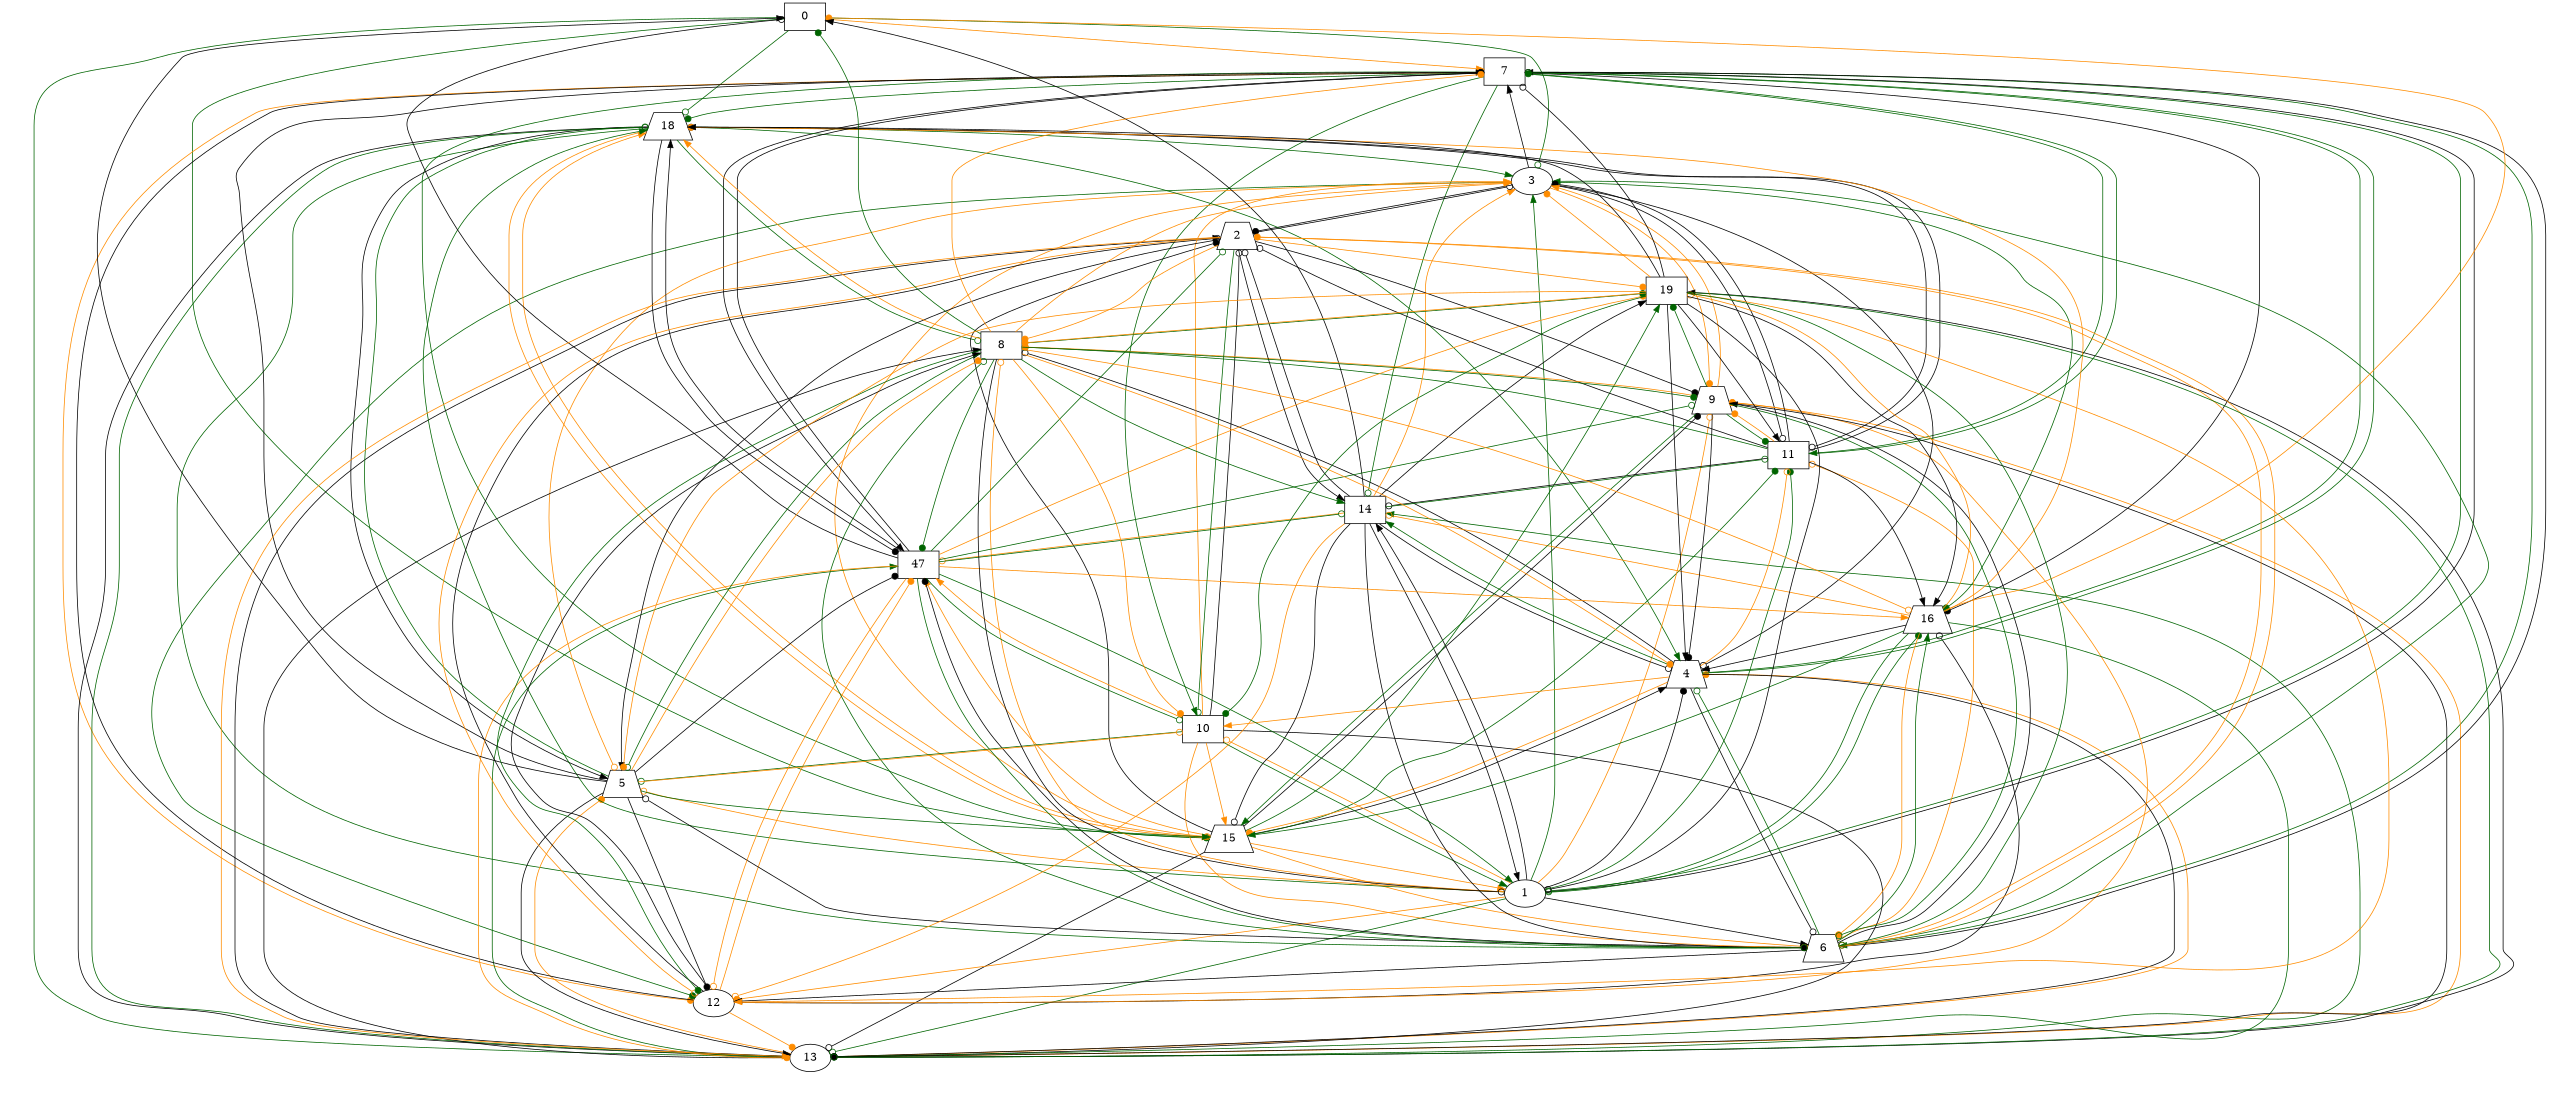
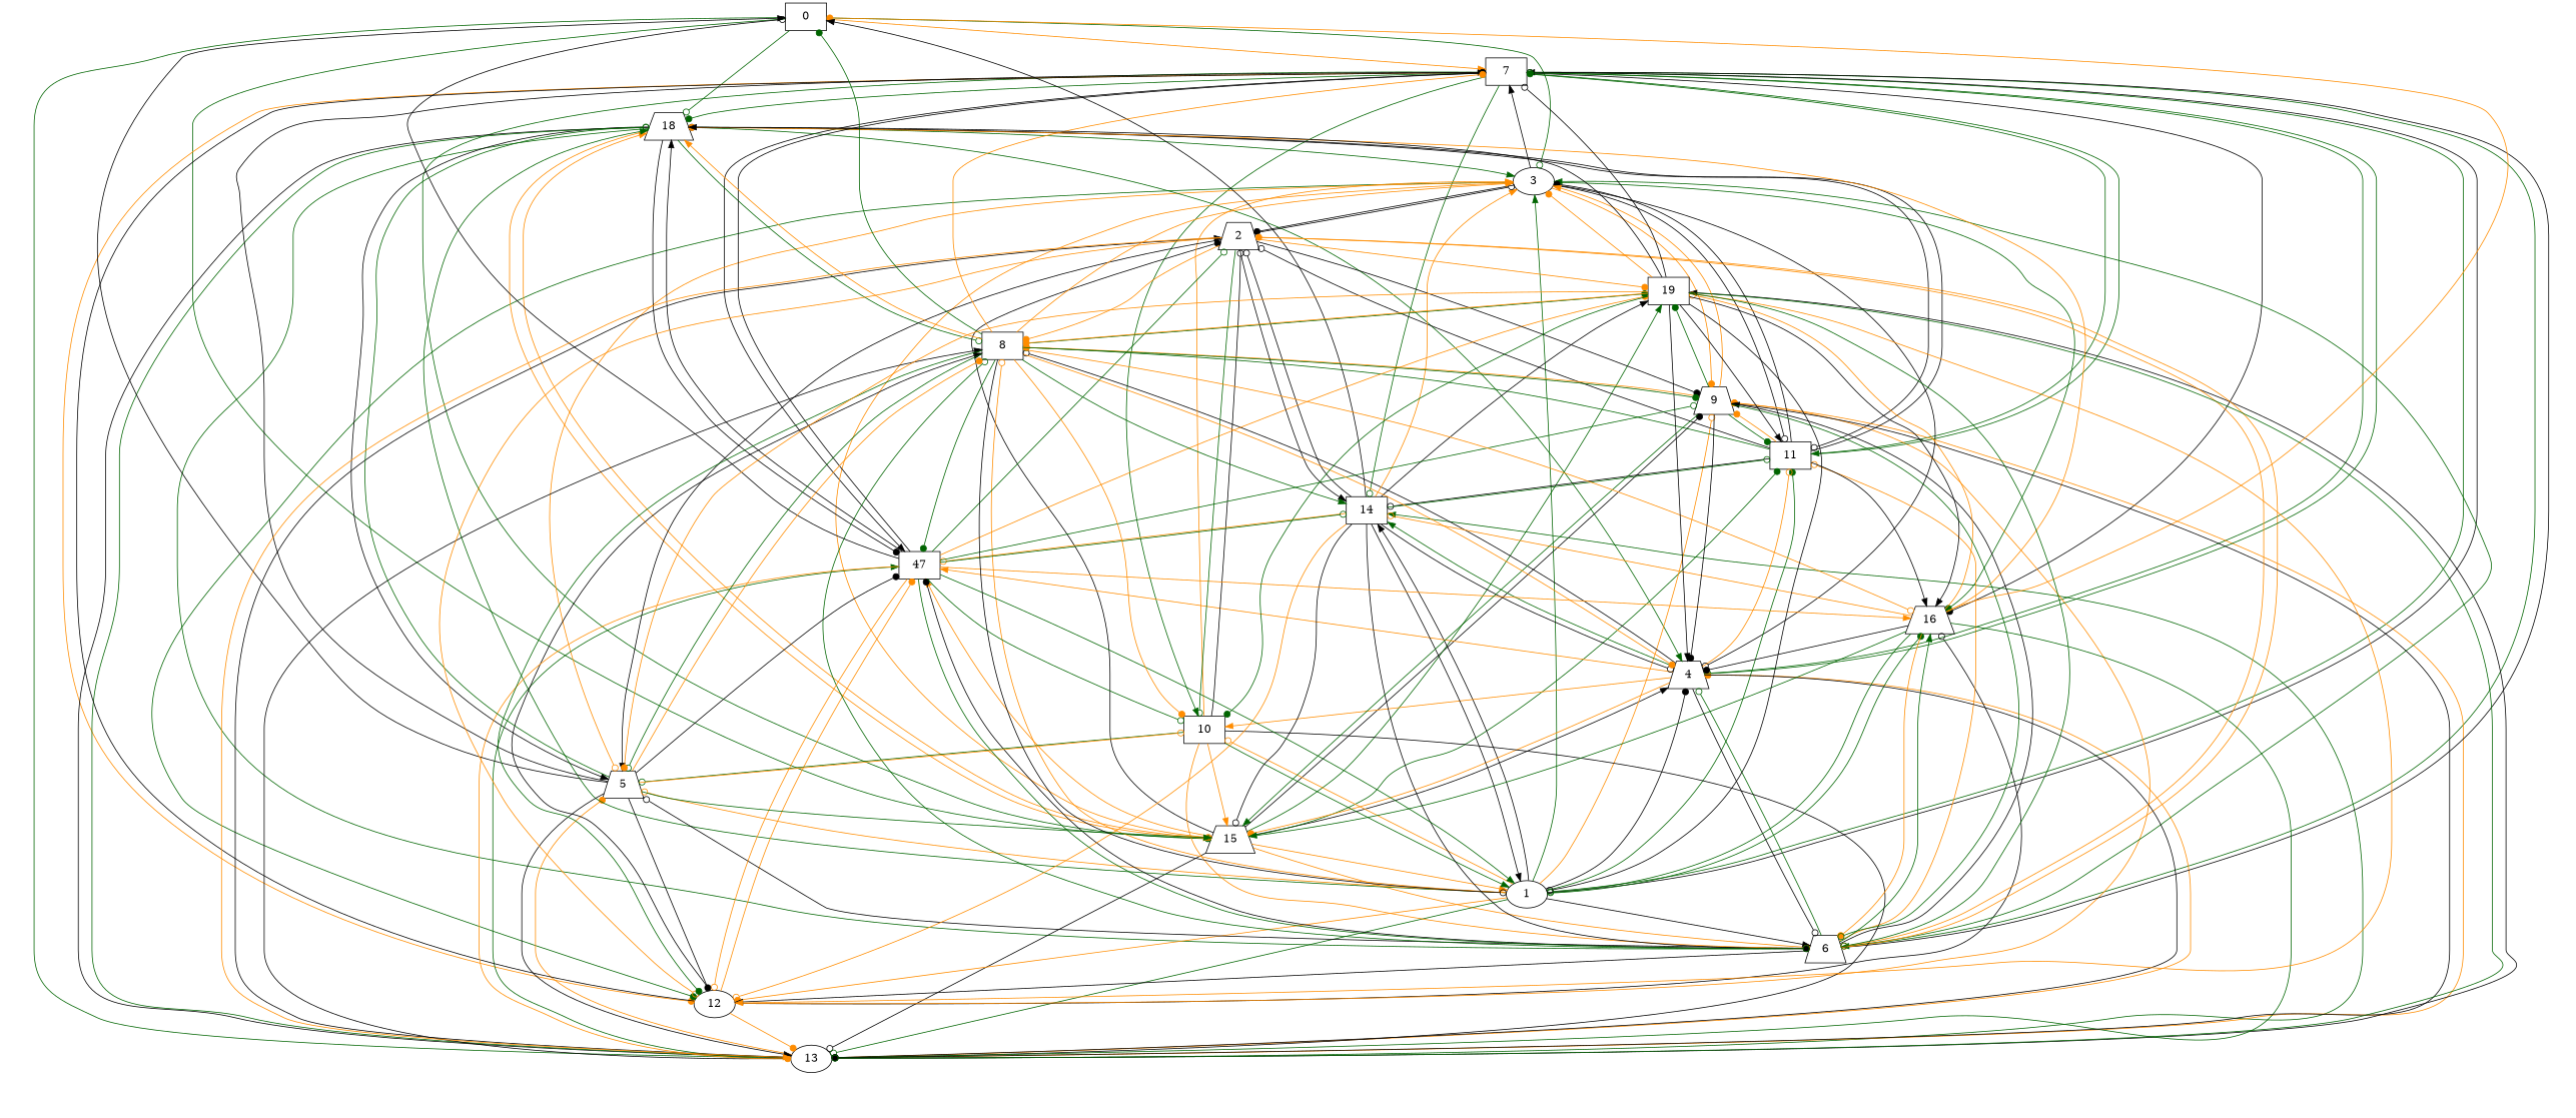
  strict digraph {
    node [shape=box]
    edge [arrowhead=odot color=black]
    0
    7
    3 [shape=ellipse]
    18 [shape=trapezium]
    15 [shape=trapezium]
    13 [shape=ellipse]
    1 [shape=ellipse]
    12 [shape=ellipse]
    6 [shape=trapezium]
    4 [shape=trapezium]
    10
    11
    16 [shape=trapezium]
    14
    n15 [label=47]
    5 [shape=trapezium]
    9 [shape=trapezium]
    2 [shape=trapezium]
    8
    19
    0 -> 7 [arrowhead=normal color=darkorange]
    0 -> 3 [color=darkgreen]
    0 -> 18 [color=darkgreen]
    0 -> 15 [arrowhead=dot color=darkgreen]
    0 -> 13 [color=darkgreen]
    7 -> 18 [arrowhead=dot color=darkgreen]
    7 -> 15 [color=darkgreen]
    7 -> 1 [color=darkgreen]
    7 -> 12 [arrowhead=dot color=darkorange]
    7 -> 6 [arrowhead=normal color=darkgreen]
    7 -> 4 [color=darkgreen]
    7 -> 10 [arrowhead=normal color=darkgreen]
    7 -> 11 [arrowhead=normal color=darkgreen]
    7 -> 16 [arrowhead=dot]
    7 -> 14 [color=darkgreen]
    7 -> n15 [arrowhead=normal]
    3 -> 7 [arrowhead=normal]
    3 -> 15 [color=darkorange]
    3 -> 12 [arrowhead=dot color=darkgreen]
    3 -> 4
    3 -> 11
    3 -> 16 [arrowhead=dot color=darkgreen]
    3 -> 5 [color=darkorange]
    3 -> 9 [arrowhead=dot color=darkorange]
    3 -> 2 [arrowhead=dot]
    18 -> 3 [arrowhead=normal color=darkgreen]
    18 -> 15 [arrowhead=normal color=darkorange]
    18 -> 13 [arrowhead=dot]
    18 -> 6 [arrowhead=dot color=darkgreen]
    18 -> 4 [arrowhead=normal color=darkgreen]
    18 -> 11
    18 -> n15 [arrowhead=dot]
    18 -> 5 [arrowhead=normal]
    18 -> 8 [color=darkgreen]
    15 -> 18 [arrowhead=normal color=darkorange]
    15 -> 13
    15 -> 1 [arrowhead=normal color=darkorange]
    15 -> 6 [arrowhead=dot color=darkorange]
    15 -> 4 [arrowhead=normal]
    15 -> 11 [arrowhead=dot color=darkgreen]
    15 -> n15 [arrowhead=normal color=darkorange]
    15 -> 9 [arrowhead=dot]
    15 -> 2 [arrowhead=dot]
    15 -> 19 [arrowhead=normal color=darkgreen]
    13 -> 18 [color=darkgreen]
    13 -> 4 [arrowhead=dot color=darkorange]
    13 -> 14 [arrowhead=normal color=darkgreen]
    13 -> n15 [arrowhead=normal color=darkgreen]
    13 -> 5 [arrowhead=dot color=darkorange]
    13 -> 9 [arrowhead=dot color=darkorange]
    13 -> 2 [arrowhead=normal]
    13 -> 8 [arrowhead=normal]
    13 -> 19 [arrowhead=normal]
    1 -> 7
    1 -> 3 [arrowhead=normal color=darkgreen]
    1 -> 18 [arrowhead=normal color=darkgreen]
    1 -> 13 [color=darkgreen]
    1 -> 12 [arrowhead=dot color=darkorange]
    1 -> 6 [arrowhead=normal]
    1 -> 4 [arrowhead=dot]
    1 -> 10 [color=darkorange]
    1 -> 11 [arrowhead=dot color=darkgreen]
    1 -> 16 [arrowhead=dot color=darkgreen]
    1 -> 14 [arrowhead=normal]
    1 -> 5 [color=darkorange]
    1 -> 9 [color=darkorange]
    1 -> 8 [color=darkorange]
    12 -> 7 [arrowhead=normal]
    12 -> 13 [arrowhead=dot color=darkorange]
    12 -> 16
    12 -> n15 [arrowhead=dot color=darkorange]
    12 -> 9 [arrowhead=dot color=darkorange]
-   12 -> 2
    12 -> 8 [arrowhead=normal]
    6 -> 7 [arrowhead=normal]
    6 -> 3 [arrowhead=normal color=darkgreen]
    6 -> 12 [arrowhead=normal]
    6 -> 4 [color=darkgreen]
    6 -> 11 [color=darkorange]
    6 -> 16 [arrowhead=normal color=darkgreen]
    6 -> n15 [arrowhead=dot]
    6 -> 5
    6 -> 9 [arrowhead=normal]
    6 -> 2 [arrowhead=dot color=darkorange]
    6 -> 8 [color=darkgreen]
    4 -> 7 [color=darkgreen]
    4 -> 15 [arrowhead=dot color=darkorange]
    4 -> 13 [arrowhead=dot]
    4 -> 6
    4 -> 10 [arrowhead=normal color=darkorange]
    4 -> 11 [color=darkorange]
    4 -> 14 [arrowhead=normal color=darkgreen]
    4 -> 8
    10 -> 3 [arrowhead=normal color=darkorange]
    10 -> 15 [arrowhead=normal color=darkorange]
    10 -> 13
    10 -> 1 [arrowhead=normal color=darkgreen]
    10 -> 6 [arrowhead=dot color=darkorange]
-   10 -> n15 [arrowhead=normal color=darkorange]
+   4 -> n15 [arrowhead=normal color=darkorange]
    10 -> 5 [color=darkgreen]
    10 -> 2
    11 -> 7 [arrowhead=dot color=darkgreen]
    11 -> 3 [arrowhead=dot]
    11 -> 18
    11 -> 16 [arrowhead=normal]
    11 -> 14
    11 -> 9 [arrowhead=dot color=darkorange]
    11 -> 2
    11 -> 8 [arrowhead=dot color=darkgreen]
    16 -> 0 [arrowhead=dot color=darkorange]
    16 -> 18 [arrowhead=dot color=darkorange]
    16 -> 15 [arrowhead=normal color=darkgreen]
    16 -> 13 [color=darkgreen]
    16 -> 1 [color=darkgreen]
    16 -> 6 [arrowhead=dot color=darkorange]
-   16 -> 4 [arrowhead=normal]
+   16 -> 4 [arrowhead=dot]
    16 -> 14 [color=darkorange]
    16 -> 19 [color=darkorange]
    14 -> 0 [arrowhead=normal]
    14 -> 3 [arrowhead=normal color=darkorange]
    14 -> 15
    14 -> 1 [arrowhead=normal]
    14 -> 12 [color=darkorange]
    14 -> 6 [arrowhead=dot]
    14 -> 4
    14 -> 11 [color=darkgreen]
    14 -> n15 [color=darkorange]
    14 -> 2
    14 -> 19 [arrowhead=normal]
    n15 -> 0
    n15 -> 7
    n15 -> 18 [arrowhead=normal]
    n15 -> 13 [arrowhead=dot color=darkorange]
    n15 -> 1 [arrowhead=normal color=darkgreen]
    n15 -> 12 [color=darkorange]
    n15 -> 6 [color=darkgreen]
    n15 -> 10 [color=darkgreen]
    n15 -> 16 [arrowhead=normal color=darkorange]
    n15 -> 14 [color=darkgreen]
    n15 -> 9 [color=darkgreen]
    n15 -> 2 [color=darkgreen]
    n15 -> 19 [arrowhead=dot color=darkorange]
    5 -> 0 [arrowhead=normal]
    5 -> 7 [arrowhead=dot]
    5 -> 18 [color=darkgreen]
    5 -> 15 [arrowhead=normal color=darkgreen]
    5 -> 13 [arrowhead=normal]
    5 -> 12 [arrowhead=dot]
    5 -> 10 [color=darkorange]
    5 -> n15 [arrowhead=dot]
    5 -> 8 [arrowhead=dot color=darkorange]
    9 -> 3 [arrowhead=normal color=darkorange]
    9 -> 15 [arrowhead=normal color=darkgreen]
    9 -> 13 [arrowhead=dot]
    9 -> 6 [color=darkgreen]
    9 -> 4 [arrowhead=dot]
    9 -> 11 [arrowhead=dot color=darkgreen]
    9 -> 8 [arrowhead=dot color=darkorange]
    9 -> 19 [arrowhead=dot color=darkgreen]
    2 -> 3
    2 -> 13 [arrowhead=normal color=darkorange]
    2 -> 12 [color=darkorange]
    2 -> 6 [color=darkorange]
    2 -> 10 [color=darkgreen]
    2 -> 14 [arrowhead=normal]
    2 -> 5 [arrowhead=normal]
    2 -> 9 [arrowhead=dot]
    2 -> 8 [arrowhead=dot color=darkorange]
    2 -> 19 [arrowhead=dot color=darkorange]
    8 -> 0 [arrowhead=dot color=darkgreen]
    8 -> 7 [arrowhead=dot color=darkorange]
    8 -> 3 [arrowhead=normal color=darkorange]
    8 -> 18 [arrowhead=normal color=darkorange]
    8 -> 1
    8 -> 12 [arrowhead=dot color=darkgreen]
    8 -> 4 [arrowhead=dot color=darkorange]
    8 -> 10 [arrowhead=dot color=darkorange]
    8 -> 16 [color=darkorange]
    8 -> 14 [arrowhead=normal color=darkgreen]
    8 -> n15 [arrowhead=dot color=darkgreen]
    8 -> 5 [color=darkgreen]
    8 -> 9 [arrowhead=dot color=darkgreen]
    8 -> 19 [arrowhead=dot color=darkgreen]
    19 -> 7
    19 -> 3 [arrowhead=dot color=darkorange]
    19 -> 18 [arrowhead=normal]
    19 -> 13 [color=darkgreen]
    19 -> 1
    19 -> 12 [arrowhead=normal color=darkorange]
    19 -> 6 [color=darkgreen]
    19 -> 4 [arrowhead=normal]
    19 -> 10 [arrowhead=dot color=darkgreen]
    19 -> 11 [arrowhead=normal]
    19 -> 16 [arrowhead=normal]
    19 -> 5 [arrowhead=dot color=darkorange]
    19 -> 8 [arrowhead=dot color=darkorange]
  }
